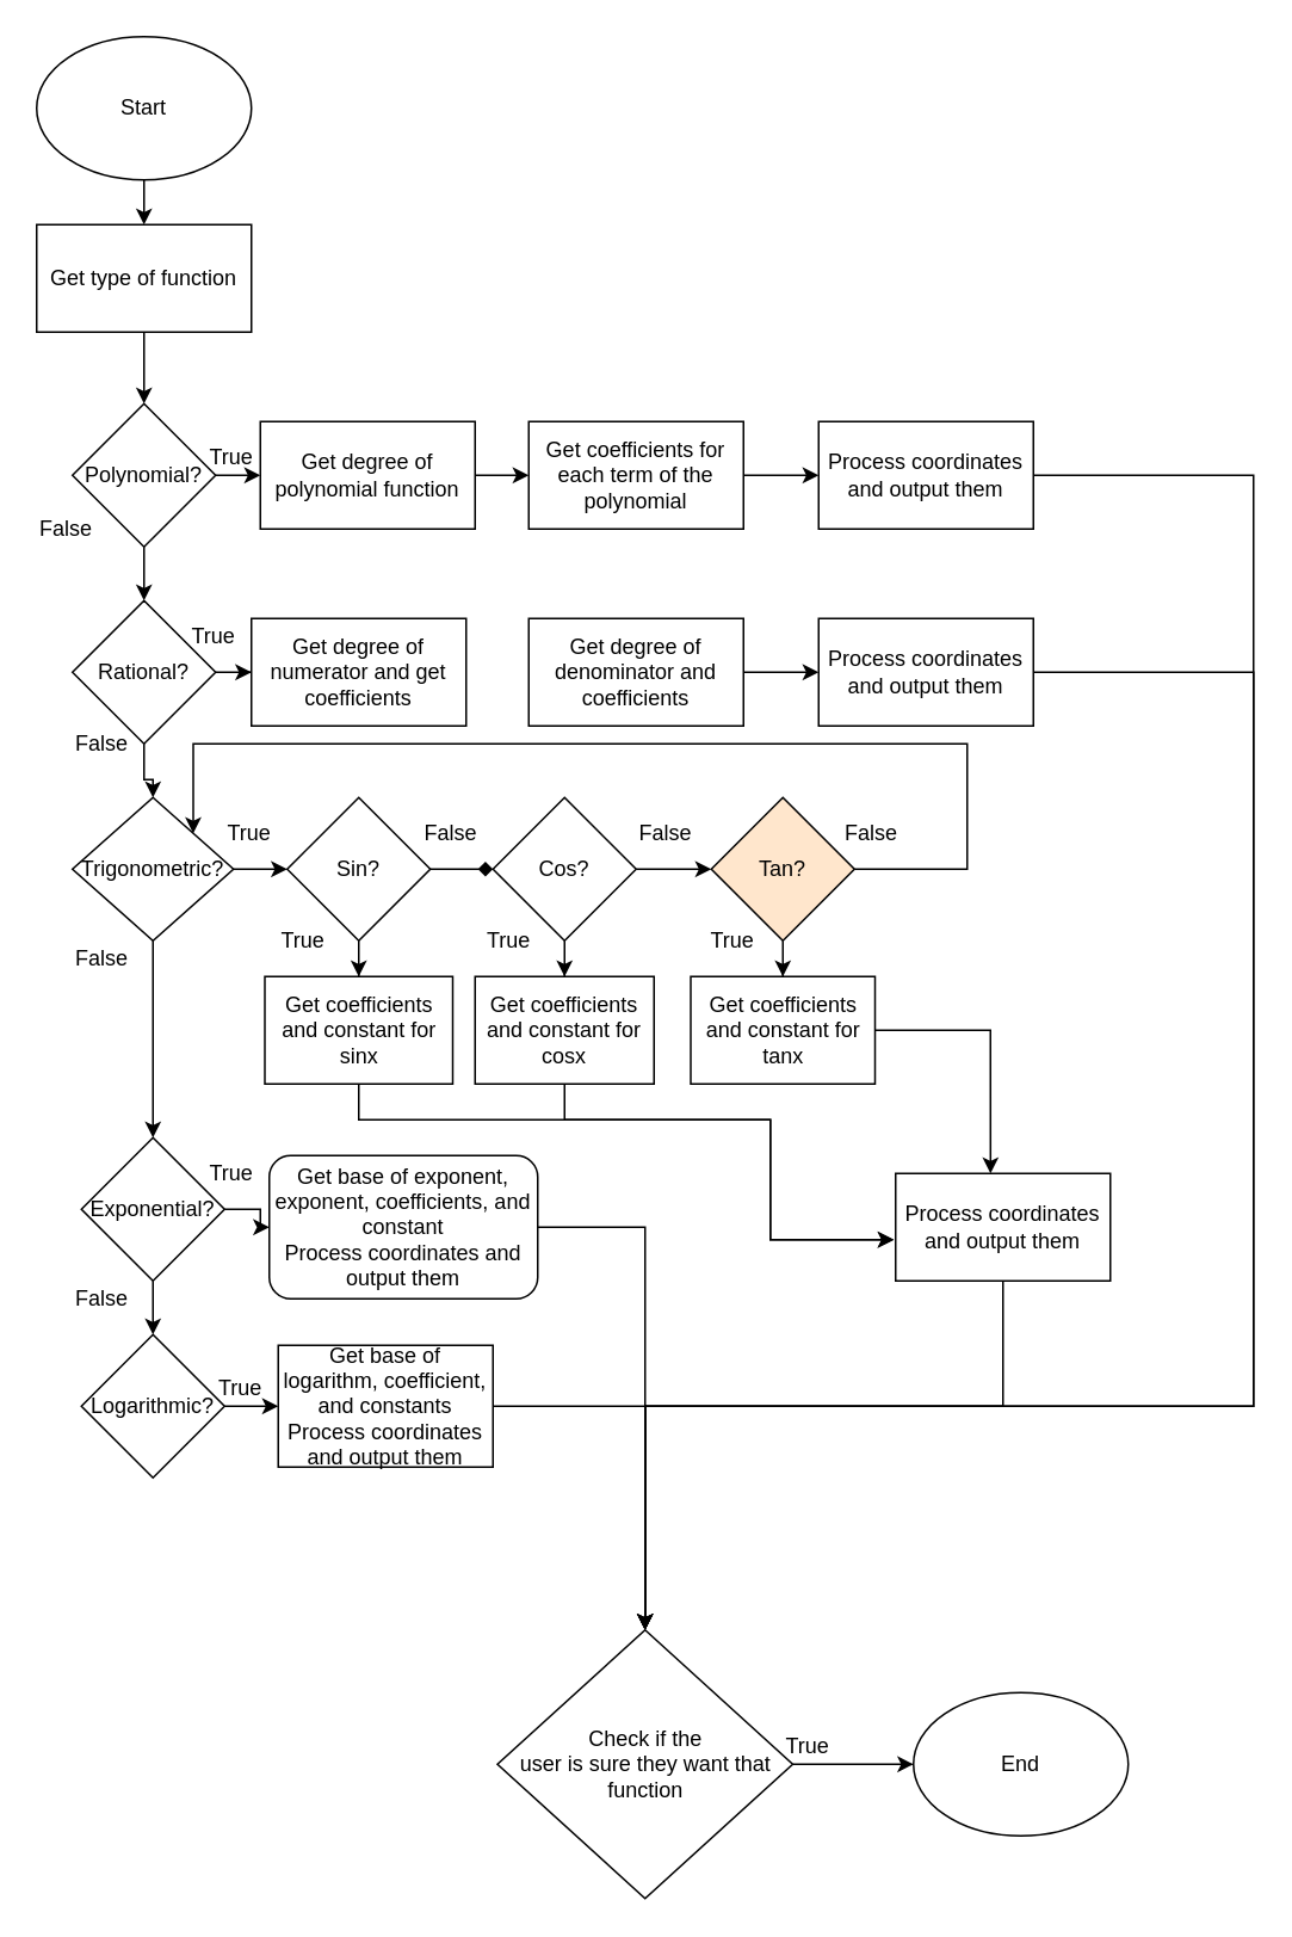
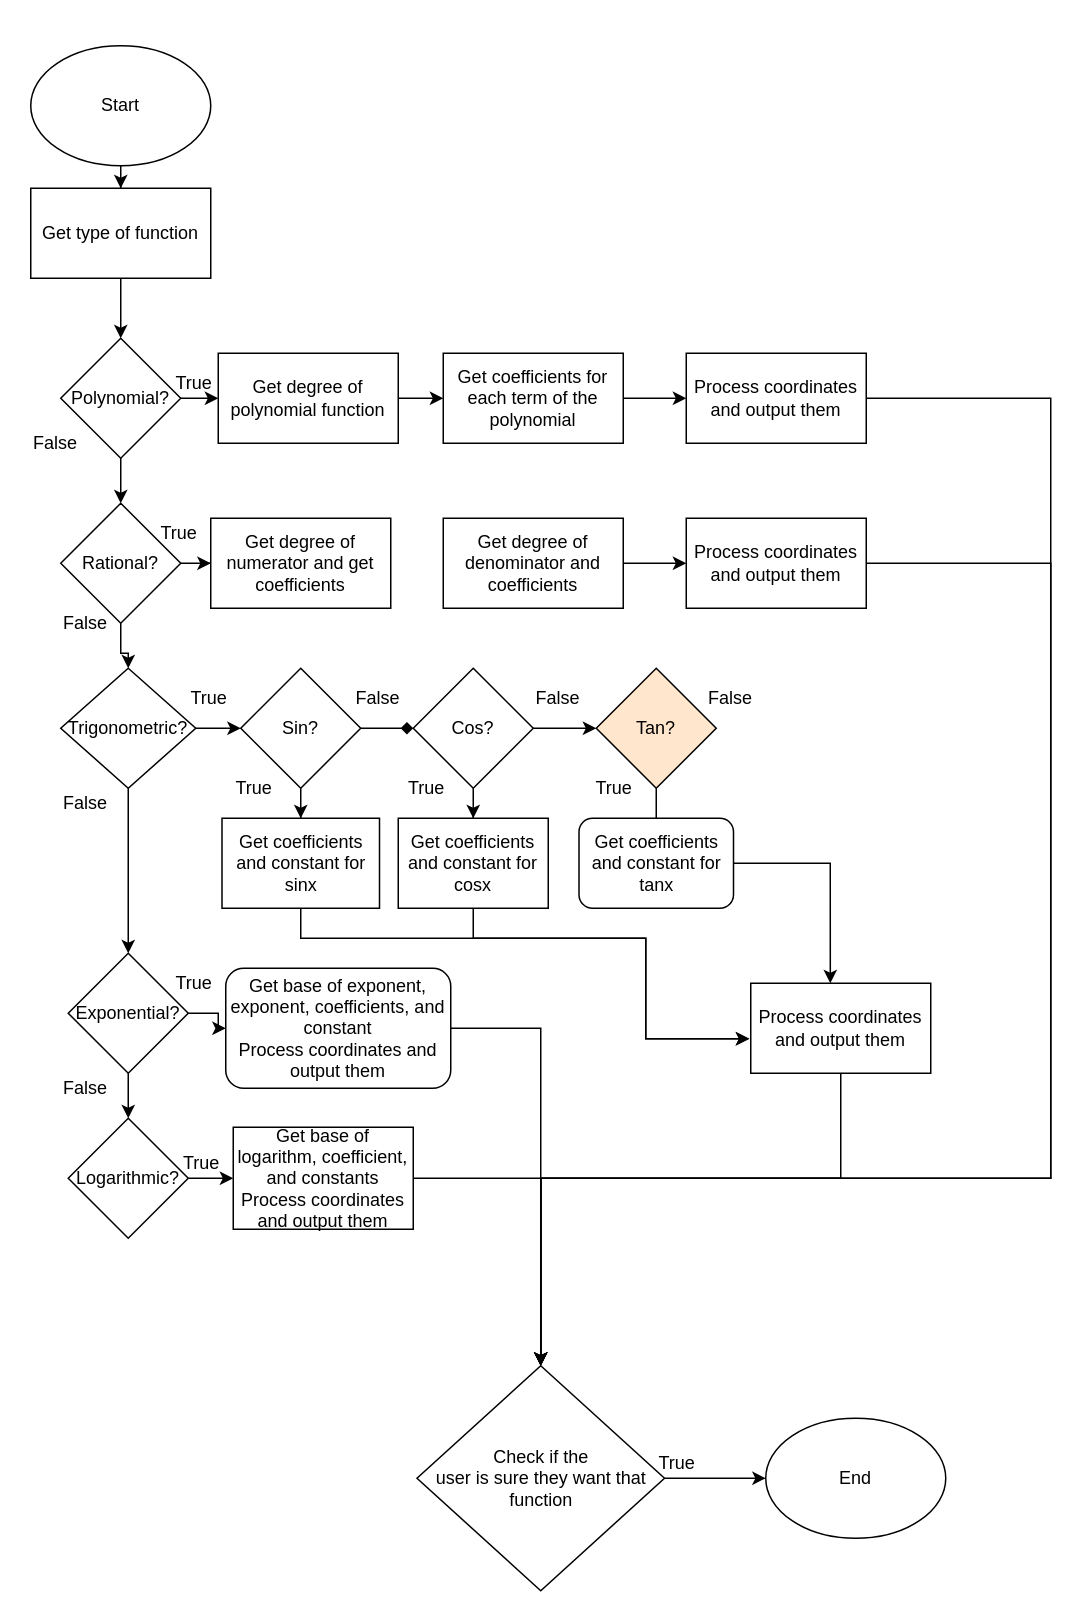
  <mxCell id="0" />
  <mxCell id="1" parent="0" />
  <mxCell id="2" value="" style="edgeStyle=orthogonalEdgeStyle;rounded=0;orthogonalLoop=1;jettySize=auto;html=1;" parent="1" source="3" target="26" edge="1"><mxGeometry relative="1" as="geometry" /></mxCell>
- <mxCell id="3" value="Start" style="ellipse;whiteSpace=wrap;html=1;" parent="1" vertex="1"><mxGeometry x="20" y="20" width="120" height="80" as="geometry" /></mxCell>
+ <mxCell id="3" value="Start" style="ellipse;whiteSpace=wrap;html=1;" parent="1" vertex="1"><mxGeometry x="20" y="30" width="120" height="80" as="geometry" /></mxCell>
  <mxCell id="4" style="edgeStyle=orthogonalEdgeStyle;rounded=0;orthogonalLoop=1;jettySize=auto;html=1;exitX=1;exitY=0.5;exitDx=0;exitDy=0;entryX=0;entryY=0.5;entryDx=0;entryDy=0;" parent="1" source="5" target="7" edge="1"><mxGeometry relative="1" as="geometry" /></mxCell>
  <mxCell id="5" value="Get degree of polynomial function" style="rounded=0;whiteSpace=wrap;html=1;" parent="1" vertex="1"><mxGeometry x="145" y="235" width="120" height="60" as="geometry" /></mxCell>
  <mxCell id="6" style="edgeStyle=orthogonalEdgeStyle;rounded=0;orthogonalLoop=1;jettySize=auto;html=1;entryX=0;entryY=0.5;entryDx=0;entryDy=0;" edge="1" parent="1" source="7" target="70"><mxGeometry relative="1" as="geometry" /></mxCell>
  <mxCell id="7" value="Get coefficients for each term of the polynomial" style="rounded=0;whiteSpace=wrap;html=1;" parent="1" vertex="1"><mxGeometry x="295" y="235" width="120" height="60" as="geometry" /></mxCell>
  <mxCell id="8" value="Get degree of numerator and get coefficients" style="rounded=0;whiteSpace=wrap;html=1;" parent="1" vertex="1"><mxGeometry x="140" y="345" width="120" height="60" as="geometry" /></mxCell>
  <mxCell id="9" style="edgeStyle=orthogonalEdgeStyle;rounded=0;orthogonalLoop=1;jettySize=auto;html=1;entryX=0;entryY=0.5;entryDx=0;entryDy=0;" edge="1" parent="1" source="10" target="68"><mxGeometry relative="1" as="geometry" /></mxCell>
  <mxCell id="10" value="Get degree of denominator and coefficients" style="rounded=0;whiteSpace=wrap;html=1;" parent="1" vertex="1"><mxGeometry x="295" y="345" width="120" height="60" as="geometry" /></mxCell>
  <mxCell id="11" style="edgeStyle=orthogonalEdgeStyle;rounded=0;orthogonalLoop=1;jettySize=auto;html=1;entryX=-0.008;entryY=0.617;entryDx=0;entryDy=0;entryPerimeter=0;" edge="1" parent="1" source="12" target="66"><mxGeometry relative="1" as="geometry"><Array as="points"><mxPoint x="200" y="625" /><mxPoint x="430" y="625" /><mxPoint x="430" y="692" /></Array></mxGeometry></mxCell>
  <mxCell id="12" value="Get coefficients and constant for sinx" style="rounded=0;whiteSpace=wrap;html=1;" parent="1" vertex="1"><mxGeometry x="147.5" y="545" width="105" height="60" as="geometry" /></mxCell>
  <mxCell id="13" style="edgeStyle=orthogonalEdgeStyle;rounded=0;orthogonalLoop=1;jettySize=auto;html=1;entryX=-0.008;entryY=0.617;entryDx=0;entryDy=0;entryPerimeter=0;" edge="1" parent="1" source="14" target="66"><mxGeometry relative="1" as="geometry"><Array as="points"><mxPoint x="315" y="625" /><mxPoint x="430" y="625" /><mxPoint x="430" y="692" /></Array></mxGeometry></mxCell>
  <mxCell id="14" value="Get coefficients and constant for cosx" style="rounded=0;whiteSpace=wrap;html=1;" parent="1" vertex="1"><mxGeometry x="265" y="545" width="100" height="60" as="geometry" /></mxCell>
  <mxCell id="15" style="edgeStyle=orthogonalEdgeStyle;rounded=0;orthogonalLoop=1;jettySize=auto;html=1;entryX=0.442;entryY=0;entryDx=0;entryDy=0;entryPerimeter=0;" edge="1" parent="1" source="16" target="66"><mxGeometry relative="1" as="geometry"><Array as="points"><mxPoint x="553" y="575" /></Array></mxGeometry></mxCell>
- <mxCell id="16" value="&lt;span style=&quot;white-space: normal&quot;&gt;Get coefficients and constant for tanx&lt;/span&gt;" style="rounded=0;whiteSpace=wrap;html=1;" parent="1" vertex="1"><mxGeometry x="385.5" y="545" width="103" height="60" as="geometry" /></mxCell>
+ <mxCell id="16" value="&lt;span style=&quot;white-space: normal&quot;&gt;Get coefficients and constant for tanx&lt;/span&gt;" style="whiteSpace=wrap;html=1;rounded=1;" parent="1" vertex="1"><mxGeometry x="385.5" y="545" width="103" height="60" as="geometry" /></mxCell>
  <mxCell id="17" style="edgeStyle=orthogonalEdgeStyle;rounded=0;orthogonalLoop=1;jettySize=auto;html=1;entryX=0.5;entryY=0;entryDx=0;entryDy=0;" edge="1" parent="1" source="18" target="22"><mxGeometry relative="1" as="geometry" /></mxCell>
  <mxCell id="18" value="Get base of logarithm, coefficient, and constants&lt;br&gt;Process coordinates and output them" style="rounded=0;whiteSpace=wrap;html=1;" parent="1" vertex="1"><mxGeometry x="155" y="751" width="120" height="68" as="geometry" /></mxCell>
  <mxCell id="19" style="edgeStyle=orthogonalEdgeStyle;rounded=0;orthogonalLoop=1;jettySize=auto;html=1;entryX=0.5;entryY=0;entryDx=0;entryDy=0;" edge="1" parent="1" source="20" target="22"><mxGeometry relative="1" as="geometry"><mxPoint x="360" y="905" as="targetPoint" /><Array as="points"><mxPoint x="360" y="685" /></Array></mxGeometry></mxCell>
  <mxCell id="20" value="Get base of exponent, exponent, coefficients, and constant&lt;br&gt;Process coordinates and output them" style="rounded=1;whiteSpace=wrap;html=1;" parent="1" vertex="1"><mxGeometry x="150" y="645" width="150" height="80" as="geometry" /></mxCell>
  <mxCell id="21" value="" style="edgeStyle=orthogonalEdgeStyle;rounded=0;orthogonalLoop=1;jettySize=auto;html=1;" parent="1" source="22" target="23" edge="1"><mxGeometry relative="1" as="geometry"><mxPoint x="505" y="985" as="targetPoint" /></mxGeometry></mxCell>
  <mxCell id="22" value="Check if the &lt;br&gt;user is sure they want that function" style="rhombus;whiteSpace=wrap;html=1;" parent="1" vertex="1"><mxGeometry x="277.5" y="910" width="165" height="150" as="geometry" /></mxCell>
  <mxCell id="23" value="End" style="ellipse;whiteSpace=wrap;html=1;" parent="1" vertex="1"><mxGeometry x="510" y="945" width="120" height="80" as="geometry" /></mxCell>
  <mxCell id="24" value="True" style="text;html=1;resizable=0;points=[];autosize=1;align=left;verticalAlign=top;spacingTop=-4;" parent="1" vertex="1"><mxGeometry x="437" y="965" width="40" height="20" as="geometry" /></mxCell>
  <mxCell id="25" style="edgeStyle=orthogonalEdgeStyle;rounded=0;orthogonalLoop=1;jettySize=auto;html=1;exitX=0.5;exitY=1;exitDx=0;exitDy=0;entryX=0;entryY=0.5;entryDx=0;entryDy=0;" parent="1" source="26" target="29" edge="1"><mxGeometry relative="1" as="geometry" /></mxCell>
  <mxCell id="26" value="Get type of function" style="rounded=0;whiteSpace=wrap;html=1;" parent="1" vertex="1"><mxGeometry x="20" y="125" width="120" height="60" as="geometry" /></mxCell>
  <mxCell id="27" style="edgeStyle=orthogonalEdgeStyle;rounded=0;orthogonalLoop=1;jettySize=auto;html=1;entryX=0;entryY=0.5;entryDx=0;entryDy=0;" parent="1" source="29" target="5" edge="1"><mxGeometry relative="1" as="geometry" /></mxCell>
  <mxCell id="28" style="edgeStyle=orthogonalEdgeStyle;rounded=0;orthogonalLoop=1;jettySize=auto;html=1;exitX=1;exitY=0.5;exitDx=0;exitDy=0;entryX=0.5;entryY=0;entryDx=0;entryDy=0;" parent="1" source="29" target="32" edge="1"><mxGeometry relative="1" as="geometry" /></mxCell>
  <mxCell id="29" value="Polynomial?" style="rhombus;whiteSpace=wrap;html=1;direction=south;" parent="1" vertex="1"><mxGeometry x="40" y="225" width="80" height="80" as="geometry" /></mxCell>
  <mxCell id="30" style="edgeStyle=orthogonalEdgeStyle;rounded=0;orthogonalLoop=1;jettySize=auto;html=1;" parent="1" source="32" target="8" edge="1"><mxGeometry relative="1" as="geometry" /></mxCell>
  <mxCell id="31" style="edgeStyle=orthogonalEdgeStyle;rounded=0;orthogonalLoop=1;jettySize=auto;html=1;entryX=0.5;entryY=0;entryDx=0;entryDy=0;" parent="1" source="32" target="35" edge="1"><mxGeometry relative="1" as="geometry" /></mxCell>
  <mxCell id="32" value="Rational?" style="rhombus;whiteSpace=wrap;html=1;" parent="1" vertex="1"><mxGeometry x="40" y="335" width="80" height="80" as="geometry" /></mxCell>
  <mxCell id="33" style="edgeStyle=orthogonalEdgeStyle;rounded=0;orthogonalLoop=1;jettySize=auto;html=1;entryX=0.5;entryY=0;entryDx=0;entryDy=0;" parent="1" source="35" target="38" edge="1"><mxGeometry relative="1" as="geometry" /></mxCell>
  <mxCell id="34" style="edgeStyle=orthogonalEdgeStyle;rounded=0;orthogonalLoop=1;jettySize=auto;html=1;entryX=0;entryY=0.5;entryDx=0;entryDy=0;" parent="1" source="35" target="43" edge="1"><mxGeometry relative="1" as="geometry" /></mxCell>
  <mxCell id="35" value="Trigonometric?" style="rhombus;whiteSpace=wrap;html=1;" parent="1" vertex="1"><mxGeometry x="40" y="445" width="90" height="80" as="geometry" /></mxCell>
  <mxCell id="36" style="edgeStyle=orthogonalEdgeStyle;rounded=0;orthogonalLoop=1;jettySize=auto;html=1;exitX=0.5;exitY=1;exitDx=0;exitDy=0;entryX=0.5;entryY=0;entryDx=0;entryDy=0;" parent="1" source="38" target="40" edge="1"><mxGeometry relative="1" as="geometry" /></mxCell>
  <mxCell id="37" style="edgeStyle=orthogonalEdgeStyle;rounded=0;orthogonalLoop=1;jettySize=auto;html=1;entryX=0;entryY=0.5;entryDx=0;entryDy=0;" parent="1" source="38" target="20" edge="1"><mxGeometry relative="1" as="geometry" /></mxCell>
  <mxCell id="38" value="Exponential?" style="rhombus;whiteSpace=wrap;html=1;" parent="1" vertex="1"><mxGeometry x="45" y="635" width="80" height="80" as="geometry" /></mxCell>
  <mxCell id="39" value="" style="edgeStyle=orthogonalEdgeStyle;rounded=0;orthogonalLoop=1;jettySize=auto;html=1;" parent="1" source="40" target="18" edge="1"><mxGeometry relative="1" as="geometry" /></mxCell>
  <mxCell id="40" value="Logarithmic?" style="rhombus;whiteSpace=wrap;html=1;" parent="1" vertex="1"><mxGeometry x="45" y="745" width="80" height="80" as="geometry" /></mxCell>
  <mxCell id="41" style="edgeStyle=orthogonalEdgeStyle;rounded=0;orthogonalLoop=1;jettySize=auto;html=1;entryX=0;entryY=0.5;entryDx=0;entryDy=0;endArrow=diamond;" parent="1" source="43" target="46" edge="1"><mxGeometry relative="1" as="geometry" /></mxCell>
  <mxCell id="42" style="edgeStyle=orthogonalEdgeStyle;rounded=0;orthogonalLoop=1;jettySize=auto;html=1;" parent="1" source="43" target="12" edge="1"><mxGeometry relative="1" as="geometry" /></mxCell>
  <mxCell id="43" value="Sin?" style="rhombus;whiteSpace=wrap;html=1;" parent="1" vertex="1"><mxGeometry x="160" y="445" width="80" height="80" as="geometry" /></mxCell>
  <mxCell id="44" style="edgeStyle=orthogonalEdgeStyle;rounded=0;orthogonalLoop=1;jettySize=auto;html=1;entryX=0;entryY=0.5;entryDx=0;entryDy=0;" parent="1" source="46" target="49" edge="1"><mxGeometry relative="1" as="geometry" /></mxCell>
  <mxCell id="45" style="edgeStyle=orthogonalEdgeStyle;rounded=0;orthogonalLoop=1;jettySize=auto;html=1;entryX=0.5;entryY=0;entryDx=0;entryDy=0;" parent="1" source="46" target="14" edge="1"><mxGeometry relative="1" as="geometry" /></mxCell>
  <mxCell id="46" value="Cos?" style="rhombus;whiteSpace=wrap;html=1;" parent="1" vertex="1"><mxGeometry x="275" y="445" width="80" height="80" as="geometry" /></mxCell>
- <mxCell id="47" value="" style="edgeStyle=orthogonalEdgeStyle;rounded=0;orthogonalLoop=1;jettySize=auto;html=1;" parent="1" source="49" target="16" edge="1"><mxGeometry relative="1" as="geometry" /></mxCell>
- <mxCell id="48" style="edgeStyle=orthogonalEdgeStyle;rounded=0;orthogonalLoop=1;jettySize=auto;html=1;entryX=1;entryY=0;entryDx=0;entryDy=0;" parent="1" source="49" target="35" edge="1"><mxGeometry relative="1" as="geometry"><mxPoint x="120" y="415" as="targetPoint" /><Array as="points"><mxPoint x="540" y="485" /><mxPoint x="540" y="415" /><mxPoint x="108" y="415" /></Array></mxGeometry></mxCell>
+ <mxCell id="47" value="" style="edgeStyle=orthogonalEdgeStyle;rounded=0;orthogonalLoop=1;jettySize=auto;html=1;endArrow=none;" parent="1" source="49" target="16" edge="1"><mxGeometry relative="1" as="geometry" /></mxCell>
  <mxCell id="49" value="Tan?" style="rhombus;whiteSpace=wrap;html=1;fillColor=#ffe6cc;" parent="1" vertex="1"><mxGeometry x="397" y="445" width="80" height="80" as="geometry" /></mxCell>
  <mxCell id="50" value="True" style="text;html=1;resizable=0;points=[];autosize=1;align=left;verticalAlign=top;spacingTop=-4;" parent="1" vertex="1"><mxGeometry x="115" y="245" width="40" height="20" as="geometry" /></mxCell>
  <mxCell id="51" value="True" style="text;html=1;resizable=0;points=[];autosize=1;align=left;verticalAlign=top;spacingTop=-4;" parent="1" vertex="1"><mxGeometry x="105" y="345" width="40" height="20" as="geometry" /></mxCell>
  <mxCell id="52" value="True" style="text;html=1;resizable=0;points=[];autosize=1;align=left;verticalAlign=top;spacingTop=-4;" parent="1" vertex="1"><mxGeometry x="125" y="455" width="40" height="20" as="geometry" /></mxCell>
  <mxCell id="53" value="True" style="text;html=1;resizable=0;points=[];autosize=1;align=left;verticalAlign=top;spacingTop=-4;" parent="1" vertex="1"><mxGeometry x="115" y="645" width="40" height="20" as="geometry" /></mxCell>
  <mxCell id="54" value="True" style="text;html=1;resizable=0;points=[];autosize=1;align=left;verticalAlign=top;spacingTop=-4;" parent="1" vertex="1"><mxGeometry x="120" y="765" width="40" height="20" as="geometry" /></mxCell>
  <mxCell id="55" value="True" style="text;html=1;resizable=0;points=[];autosize=1;align=left;verticalAlign=top;spacingTop=-4;" parent="1" vertex="1"><mxGeometry x="155" y="515" width="40" height="20" as="geometry" /></mxCell>
  <mxCell id="56" value="True" style="text;html=1;resizable=0;points=[];autosize=1;align=left;verticalAlign=top;spacingTop=-4;" parent="1" vertex="1"><mxGeometry x="270" y="515" width="40" height="20" as="geometry" /></mxCell>
  <mxCell id="57" value="True" style="text;html=1;resizable=0;points=[];autosize=1;align=left;verticalAlign=top;spacingTop=-4;" parent="1" vertex="1"><mxGeometry x="395" y="515" width="40" height="20" as="geometry" /></mxCell>
  <mxCell id="58" value="False" style="text;html=1;resizable=0;points=[];autosize=1;align=left;verticalAlign=top;spacingTop=-4;" parent="1" vertex="1"><mxGeometry x="40" y="715" width="40" height="20" as="geometry" /></mxCell>
  <mxCell id="59" value="False" style="text;html=1;resizable=0;points=[];autosize=1;align=left;verticalAlign=top;spacingTop=-4;" parent="1" vertex="1"><mxGeometry x="40" y="525" width="40" height="20" as="geometry" /></mxCell>
  <mxCell id="60" value="False" style="text;html=1;resizable=0;points=[];autosize=1;align=left;verticalAlign=top;spacingTop=-4;" parent="1" vertex="1"><mxGeometry x="40" y="405" width="40" height="20" as="geometry" /></mxCell>
  <mxCell id="61" value="False" style="text;html=1;resizable=0;points=[];autosize=1;align=left;verticalAlign=top;spacingTop=-4;" parent="1" vertex="1"><mxGeometry x="20" y="285" width="40" height="20" as="geometry" /></mxCell>
  <mxCell id="62" value="False" style="text;html=1;resizable=0;points=[];autosize=1;align=left;verticalAlign=top;spacingTop=-4;" parent="1" vertex="1"><mxGeometry x="235" y="455" width="40" height="20" as="geometry" /></mxCell>
  <mxCell id="63" value="False" style="text;html=1;resizable=0;points=[];autosize=1;align=left;verticalAlign=top;spacingTop=-4;" parent="1" vertex="1"><mxGeometry x="355" y="455" width="40" height="20" as="geometry" /></mxCell>
  <mxCell id="64" value="False" style="text;html=1;resizable=0;points=[];autosize=1;align=left;verticalAlign=top;spacingTop=-4;" parent="1" vertex="1"><mxGeometry x="470" y="455" width="40" height="20" as="geometry" /></mxCell>
  <mxCell id="65" style="edgeStyle=orthogonalEdgeStyle;rounded=0;orthogonalLoop=1;jettySize=auto;html=1;entryX=0.5;entryY=0;entryDx=0;entryDy=0;" edge="1" parent="1" source="66" target="22"><mxGeometry relative="1" as="geometry"><Array as="points"><mxPoint x="560" y="785" /><mxPoint x="360" y="785" /></Array></mxGeometry></mxCell>
  <mxCell id="66" value="&lt;span style=&quot;white-space: normal&quot;&gt;Process coordinates and output them&lt;/span&gt;" style="rounded=0;whiteSpace=wrap;html=1;" vertex="1" parent="1"><mxGeometry x="500" y="655" width="120" height="60" as="geometry" /></mxCell>
  <mxCell id="67" style="edgeStyle=orthogonalEdgeStyle;rounded=0;orthogonalLoop=1;jettySize=auto;html=1;entryX=0.5;entryY=0;entryDx=0;entryDy=0;" edge="1" parent="1" source="68" target="22"><mxGeometry relative="1" as="geometry"><mxPoint x="360" y="905" as="targetPoint" /><Array as="points"><mxPoint x="700" y="375" /><mxPoint x="700" y="785" /><mxPoint x="360" y="785" /></Array></mxGeometry></mxCell>
  <mxCell id="68" value="&lt;span style=&quot;white-space: normal&quot;&gt;Process coordinates and output them&lt;/span&gt;" style="rounded=0;whiteSpace=wrap;html=1;" vertex="1" parent="1"><mxGeometry x="457" y="345" width="120" height="60" as="geometry" /></mxCell>
  <mxCell id="69" style="edgeStyle=orthogonalEdgeStyle;rounded=0;orthogonalLoop=1;jettySize=auto;html=1;entryX=0.5;entryY=0;entryDx=0;entryDy=0;" edge="1" parent="1" source="70" target="22"><mxGeometry relative="1" as="geometry"><Array as="points"><mxPoint x="700" y="265" /><mxPoint x="700" y="785" /><mxPoint x="360" y="785" /></Array></mxGeometry></mxCell>
  <mxCell id="70" value="&lt;span style=&quot;white-space: normal&quot;&gt;Process coordinates and output them&lt;/span&gt;" style="rounded=0;whiteSpace=wrap;html=1;" vertex="1" parent="1"><mxGeometry x="457" y="235" width="120" height="60" as="geometry" /></mxCell>
